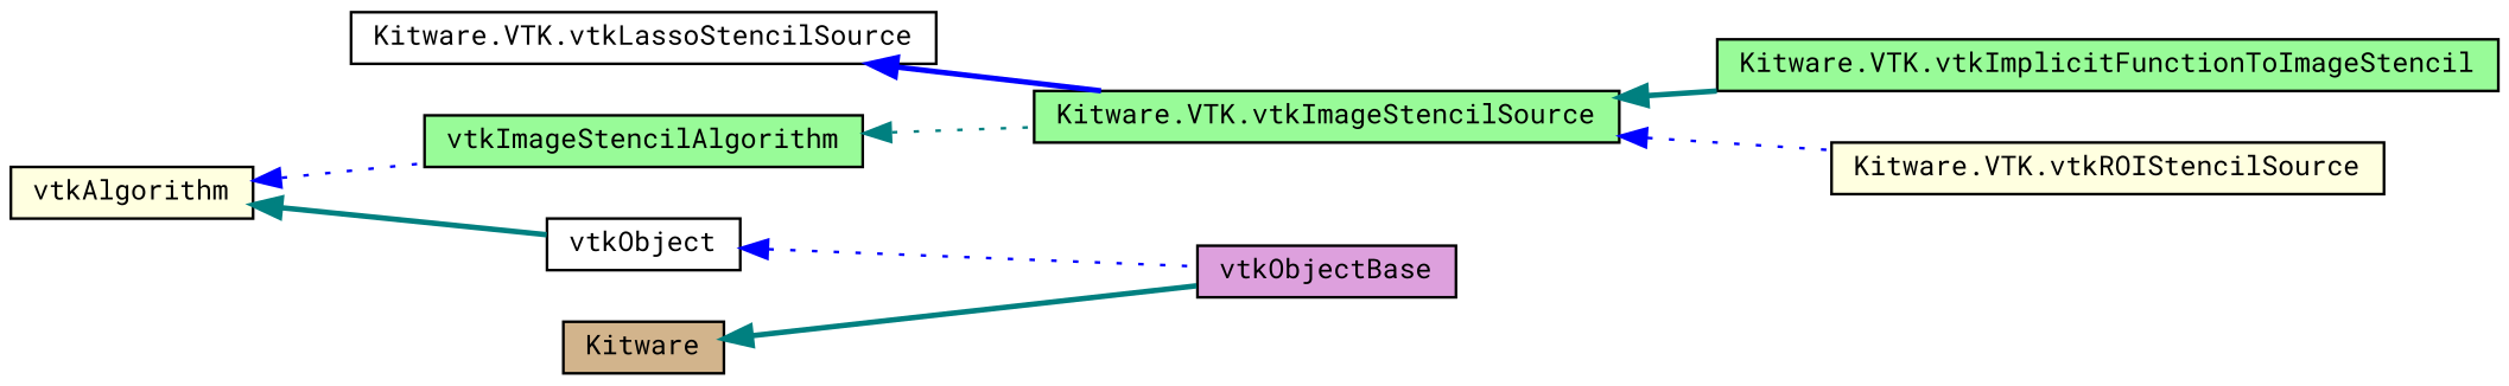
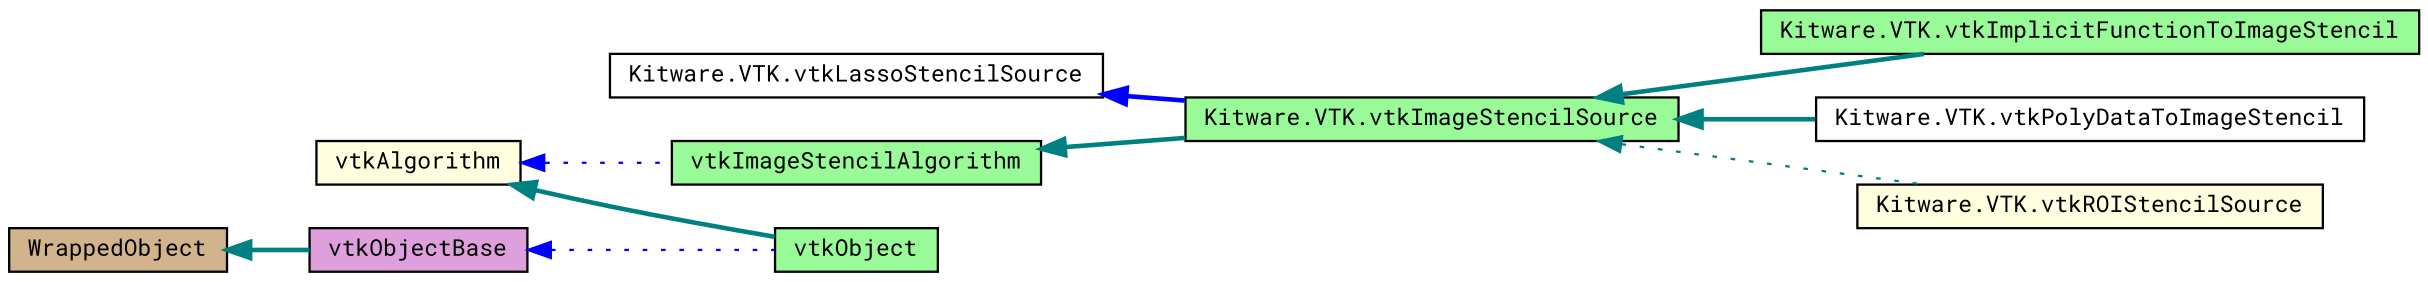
  digraph {
    fontname="Roboto Mono"
    rankdir=LR
    node [color=black fillcolor=palegreen fontname="Roboto Mono" fontsize=10 shape=record style=filled]
    edge [color=teal dir=back fontname="Roboto Mono" fontsize=10 labelfontname=FreeSans labelfontsize=10 style=bold]
    n1 [fontcolor=black height=0.2 label="Kitware.VTK.vtkImageStencilSource" width=0.4]
    n2 [height=0.2 label="Kitware.VTK.vtkImplicitFunctionToImageStencil" width=0.4]
+   n3 [fillcolor=white height=0.2 label="Kitware.VTK.vtkPolyDataToImageStencil" width=0.4]
    n4 [fillcolor=lightyellow height=0.2 label="Kitware.VTK.vtkROIStencilSource" width=0.4]
    n5 [fillcolor=white height=0.2 label="Kitware.VTK.vtkLassoStencilSource" width=0.4]
    n6 [height=0.2 label=vtkImageStencilAlgorithm width=0.4]
    n7 [fillcolor=lightyellow height=0.2 label=vtkAlgorithm width=0.4]
-   n8 [fillcolor=white height=0.2 label=vtkObject width=0.4]
+   n8 [height=0.2 label=vtkObject width=0.4]
    n9 [fillcolor=plum height=0.2 label=vtkObjectBase width=0.4]
-   n10 [fillcolor=tan height=0.2 label=Kitware width=0.4]
+   n10 [fillcolor=tan height=0.2 label=WrappedObject width=0.4]
    n1 -> n2
-   n1 -> n4 [color=blue style=dotted]
+   n1 -> n3
+   n1 -> n4 [style=dotted]
    n5 -> n1 [color=blue]
-   n6 -> n1 [style=dotted]
+   n6 -> n1
    n7 -> n6 [color=blue style=dotted]
    n7 -> n8
-   n8 -> n9 [color=blue style=dotted]
+   n9 -> n8 [color=blue style=dotted]
    n10 -> n9
  }
